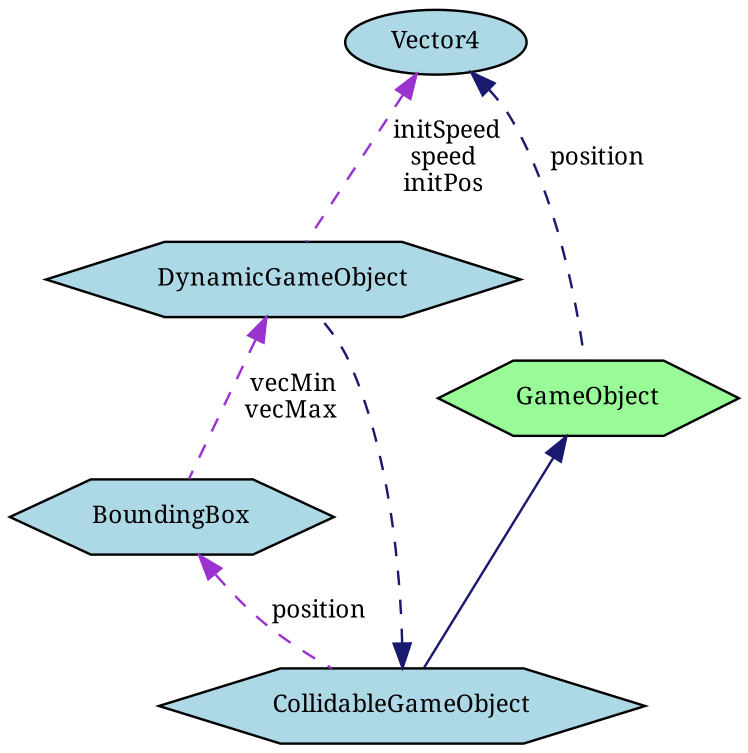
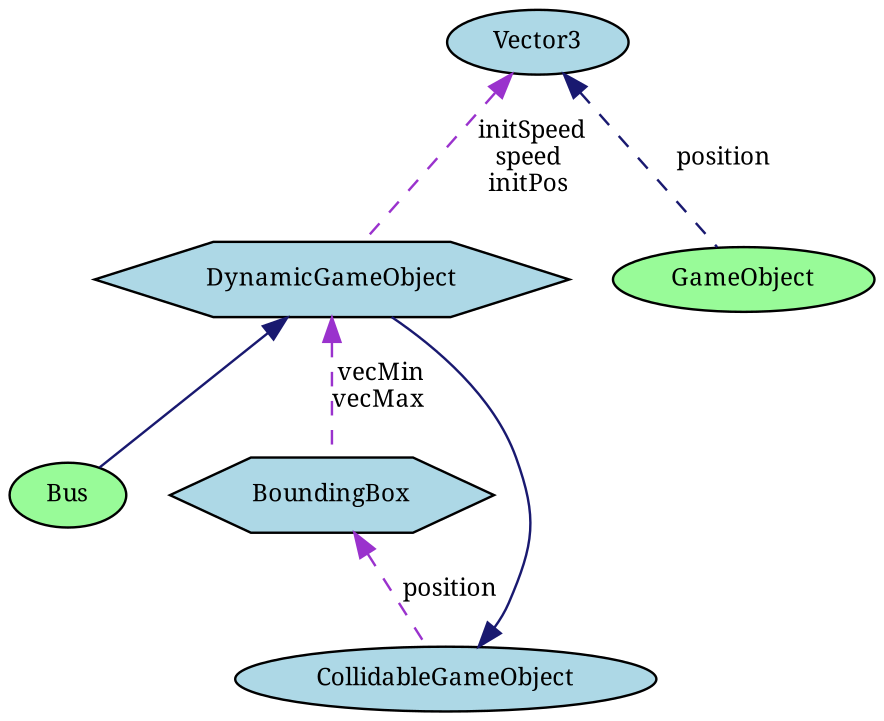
  digraph {
    fontname="Noto Serif"
    node [color=black fillcolor=lightblue fontname="Noto Serif" fontsize=10 shape=ellipse style=filled]
    edge [color=midnightblue dir=back fontname="Noto Serif" fontsize=10 labelfontname=Helvetica labelfontsize=10 style=dashed]
+   n1 [fillcolor=palegreen fontcolor=black height=0.2 label=Bus width=0.4]
    n2 [height=0.2 label=DynamicGameObject shape=hexagon width=0.4]
    n3 [height=0.2 label=BoundingBox shape=hexagon width=0.4]
-   n4 [height=0.2 label=CollidableGameObject shape=hexagon width=0.4]
-   n5 [fillcolor=palegreen height=0.2 label=GameObject shape=hexagon width=0.4]
-   n6 [height=0.2 label=Vector4 width=0.4]
+   n4 [height=0.2 label=CollidableGameObject width=0.4]
+   n5 [fillcolor=palegreen height=0.2 label=GameObject width=0.4]
+   n6 [height=0.2 label=Vector3 width=0.4]
+   n2 -> n1 [style=solid]
    n2 -> n3 [color=darkorchid3 label=" vecMin\nvecMax"]
    n3 -> n4 [color=darkorchid3 label=" position"]
-   n4 -> n2
-   n5 -> n4 [style=solid]
+   n4 -> n2 [style=solid]
    n6 -> n2 [color=darkorchid3 label=" initSpeed\nspeed\ninitPos"]
    n6 -> n5 [label=" position"]
  }
